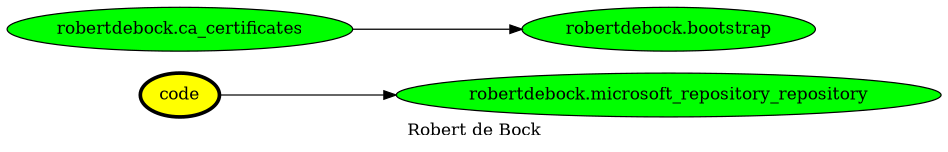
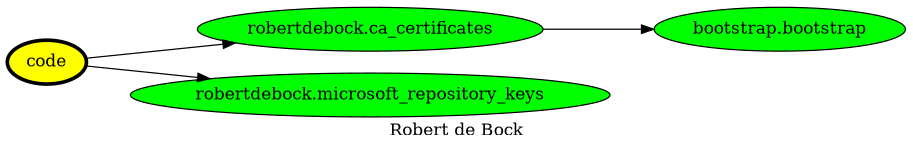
  digraph {
    label="Robert de Bock"
    rankdir=LR
    node [fillcolor=green style=filled]
    code [fillcolor=yellow penwidth=3]
    "robertdebock.ca_certificates"
-   "robertdebock.microsoft_repository_keys" [label="robertdebock.microsoft_repository_repository"]
-   "robertdebock.bootstrap"
+   "robertdebock.microsoft_repository_keys"
+   "robertdebock.bootstrap" [label="bootstrap.bootstrap"]
+   code -> "robertdebock.ca_certificates"
    code -> "robertdebock.microsoft_repository_keys"
    "robertdebock.ca_certificates" -> "robertdebock.bootstrap"
  }
